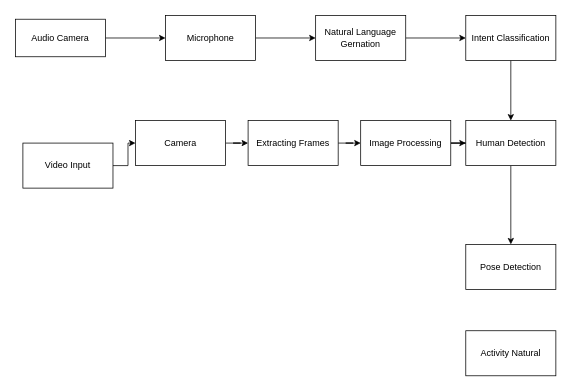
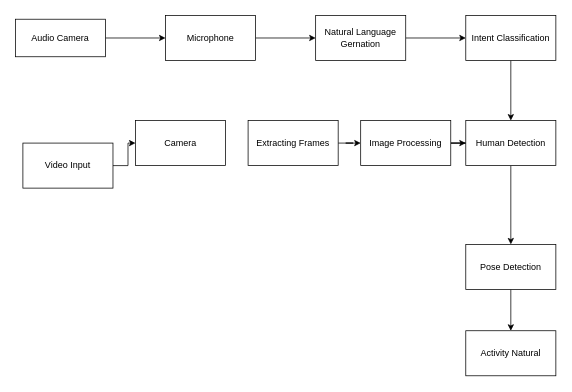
  <mxCell id="0" />
  <mxCell id="1" parent="0" />
  <mxCell id="2" value="" style="edgeStyle=orthogonalEdgeStyle;rounded=0;orthogonalLoop=1;jettySize=auto;html=1;" edge="1" parent="1" source="3" target="5"><mxGeometry relative="1" as="geometry" /></mxCell>
  <mxCell id="3" value="Audio Camera" style="rounded=0;whiteSpace=wrap;html=1;" vertex="1" parent="1"><mxGeometry x="20" y="25" width="120" height="50" as="geometry" /></mxCell>
  <mxCell id="4" value="" style="edgeStyle=orthogonalEdgeStyle;rounded=0;orthogonalLoop=1;jettySize=auto;html=1;" edge="1" parent="1" source="5" target="7"><mxGeometry relative="1" as="geometry" /></mxCell>
  <mxCell id="5" value="Microphone" style="whiteSpace=wrap;html=1;rounded=0;" vertex="1" parent="1"><mxGeometry x="220" y="20" width="120" height="60" as="geometry" /></mxCell>
  <mxCell id="6" value="" style="edgeStyle=orthogonalEdgeStyle;rounded=0;orthogonalLoop=1;jettySize=auto;html=1;" edge="1" parent="1" source="7" target="9"><mxGeometry relative="1" as="geometry" /></mxCell>
  <mxCell id="7" value="Natural Language Gernation" style="whiteSpace=wrap;html=1;rounded=0;" vertex="1" parent="1"><mxGeometry x="420" y="20" width="120" height="60" as="geometry" /></mxCell>
  <mxCell id="8" value="" style="edgeStyle=orthogonalEdgeStyle;rounded=0;orthogonalLoop=1;jettySize=auto;html=1;" edge="1" parent="1" source="9" target="11"><mxGeometry relative="1" as="geometry" /></mxCell>
  <mxCell id="9" value="Intent Classification" style="whiteSpace=wrap;html=1;rounded=0;" vertex="1" parent="1"><mxGeometry x="620" y="20" width="120" height="60" as="geometry" /></mxCell>
  <mxCell id="10" value="" style="edgeStyle=orthogonalEdgeStyle;rounded=0;orthogonalLoop=1;jettySize=auto;html=1;" edge="1" parent="1" source="11" target="13"><mxGeometry relative="1" as="geometry" /></mxCell>
  <mxCell id="11" value="Human Detection" style="whiteSpace=wrap;html=1;rounded=0;" vertex="1" parent="1"><mxGeometry x="620" y="160" width="120" height="60" as="geometry" /></mxCell>
+ <mxCell id="12" value="" style="edgeStyle=orthogonalEdgeStyle;rounded=0;orthogonalLoop=1;jettySize=auto;html=1;" edge="1" parent="1" source="13" target="14"><mxGeometry relative="1" as="geometry" /></mxCell>
  <mxCell id="13" value="Pose Detection" style="whiteSpace=wrap;html=1;rounded=0;" vertex="1" parent="1"><mxGeometry x="620" y="325" width="120" height="60" as="geometry" /></mxCell>
  <mxCell id="14" value="Activity Natural" style="whiteSpace=wrap;html=1;rounded=0;" vertex="1" parent="1"><mxGeometry x="620" y="440" width="120" height="60" as="geometry" /></mxCell>
  <mxCell id="15" value="" style="edgeStyle=orthogonalEdgeStyle;rounded=0;orthogonalLoop=1;jettySize=auto;html=1;" edge="1" parent="1" source="16" target="18"><mxGeometry relative="1" as="geometry" /></mxCell>
  <mxCell id="16" value="Video Input" style="rounded=0;whiteSpace=wrap;html=1;" vertex="1" parent="1"><mxGeometry x="30" y="190" width="120" height="60" as="geometry" /></mxCell>
- <mxCell id="17" value="" style="edgeStyle=orthogonalEdgeStyle;rounded=0;orthogonalLoop=1;jettySize=auto;html=1;" edge="1" parent="1" source="18" target="20"><mxGeometry relative="1" as="geometry" /></mxCell>
  <mxCell id="18" value="Camera" style="whiteSpace=wrap;html=1;rounded=0;" vertex="1" parent="1"><mxGeometry x="180" y="160" width="120" height="60" as="geometry" /></mxCell>
  <mxCell id="19" value="" style="edgeStyle=orthogonalEdgeStyle;rounded=0;orthogonalLoop=1;jettySize=auto;html=1;" edge="1" parent="1" source="20" target="22"><mxGeometry relative="1" as="geometry" /></mxCell>
  <mxCell id="20" value="Extracting Frames" style="whiteSpace=wrap;html=1;rounded=0;" vertex="1" parent="1"><mxGeometry x="330" y="160" width="120" height="60" as="geometry" /></mxCell>
  <mxCell id="21" value="" style="edgeStyle=orthogonalEdgeStyle;rounded=0;orthogonalLoop=1;jettySize=auto;html=1;" edge="1" parent="1" source="22" target="11"><mxGeometry relative="1" as="geometry" /></mxCell>
  <mxCell id="22" value="Image Processing" style="whiteSpace=wrap;html=1;rounded=0;" vertex="1" parent="1"><mxGeometry x="480" y="160" width="120" height="60" as="geometry" /></mxCell>
